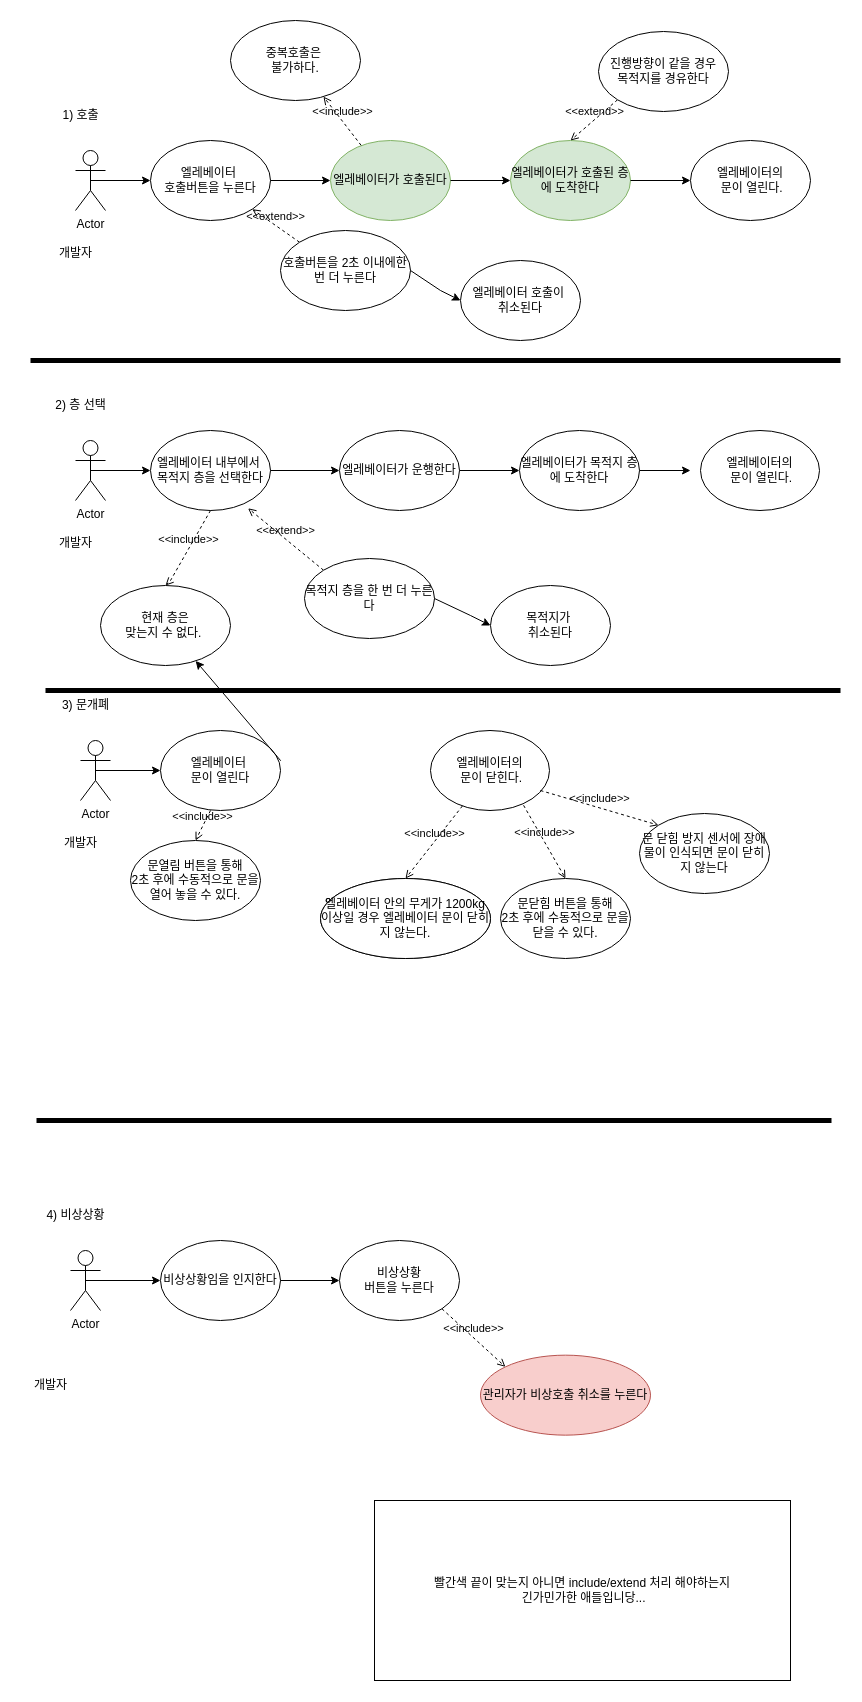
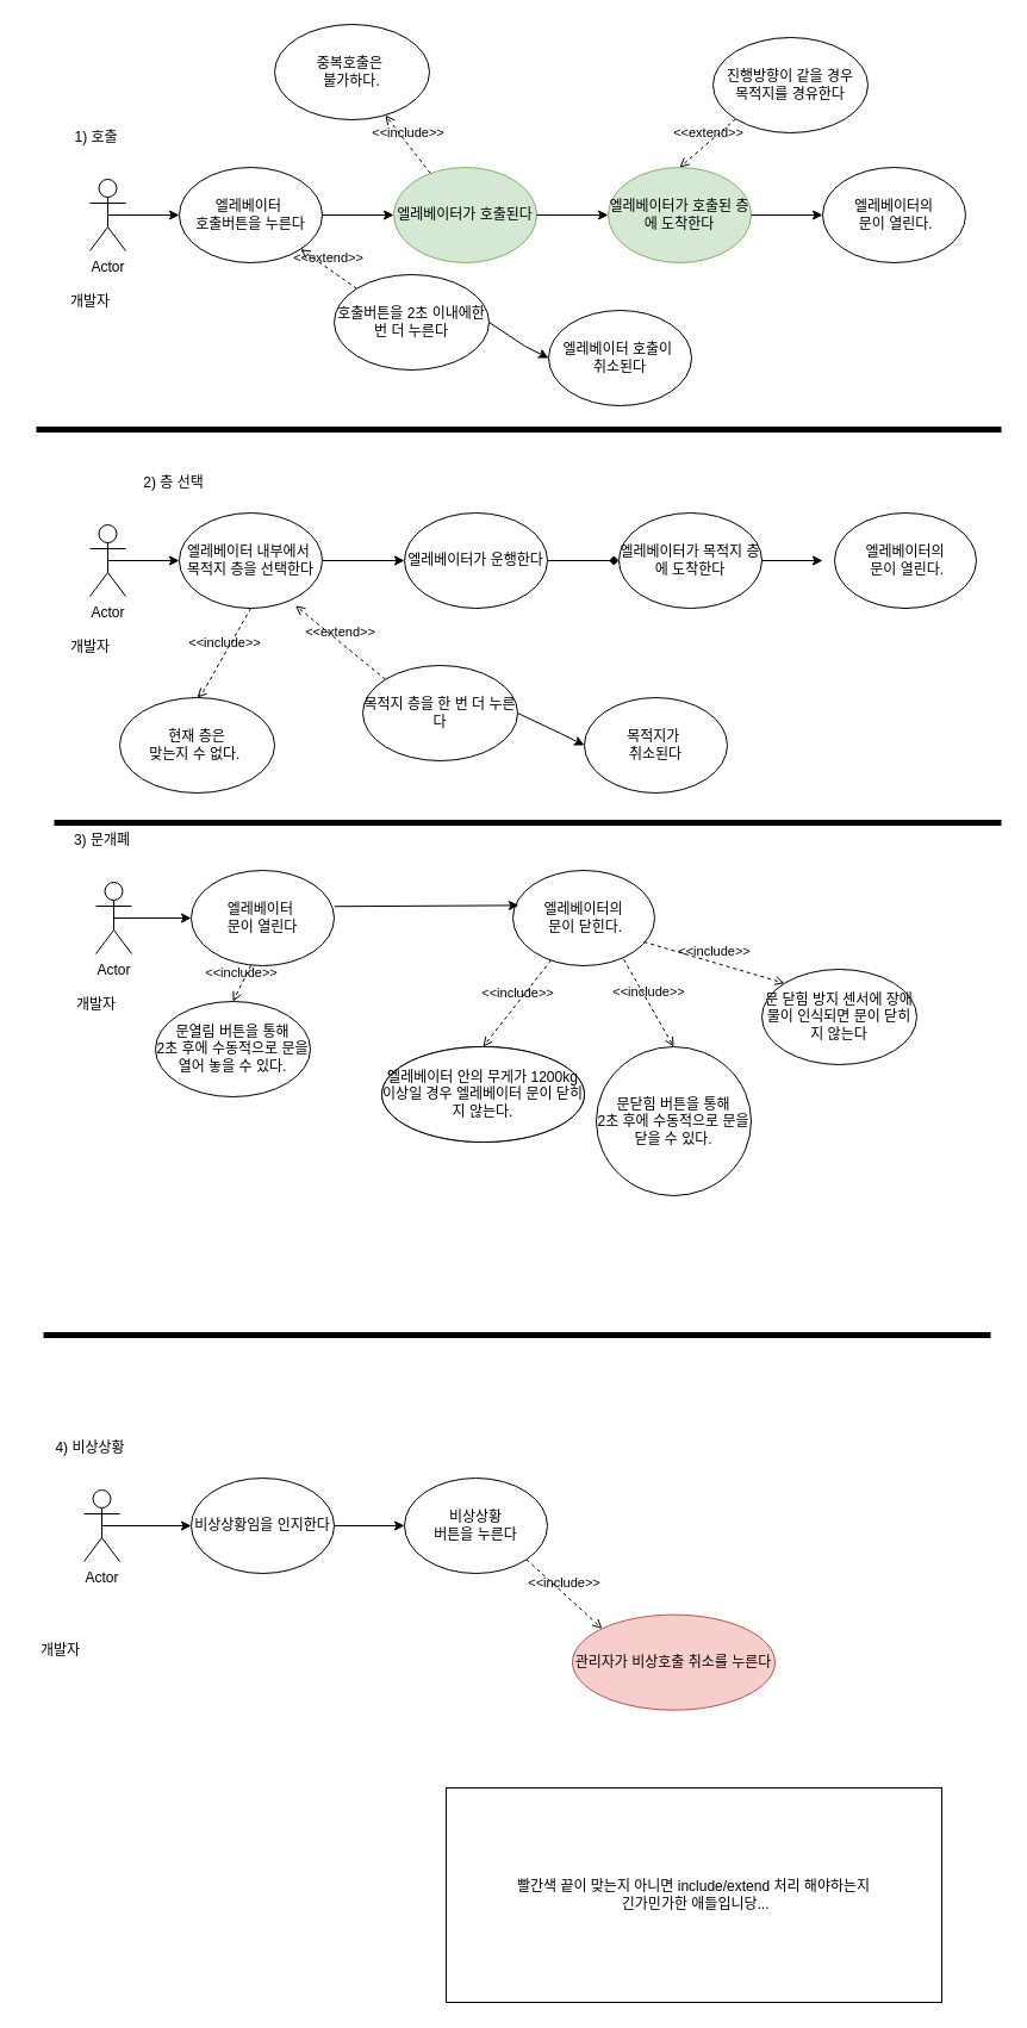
  <mxCell id="0" />
  <mxCell id="1" parent="0" />
  <mxCell id="2" value="Actor" style="shape=umlActor;verticalLabelPosition=bottom;verticalAlign=top;html=1;outlineConnect=0;" parent="1" vertex="1"><mxGeometry x="70" y="1250" width="30" height="60" as="geometry" /></mxCell>
  <mxCell id="3" value="4) 비상상황" style="text;html=1;align=center;verticalAlign=middle;resizable=0;points=[];autosize=1;strokeColor=none;fillColor=none;" parent="1" vertex="1"><mxGeometry x="30" y="1200" width="90" height="30" as="geometry" /></mxCell>
  <mxCell id="4" value="개발자" style="text;html=1;align=center;verticalAlign=middle;resizable=0;points=[];autosize=1;strokeColor=none;fillColor=none;" parent="1" vertex="1"><mxGeometry y="1370" width="60" height="30" as="geometry" x="20" /></mxCell>
  <mxCell id="5" value="Actor" style="shape=umlActor;verticalLabelPosition=bottom;verticalAlign=top;html=1;outlineConnect=0;" parent="1" vertex="1"><mxGeometry x="75" y="150" width="30" height="60" as="geometry" /></mxCell>
  <mxCell id="6" value="1) 호출" style="text;html=1;align=center;verticalAlign=middle;resizable=0;points=[];autosize=1;strokeColor=none;fillColor=none;" parent="1" vertex="1"><mxGeometry x="50" y="100" width="60" height="30" as="geometry" /></mxCell>
  <mxCell id="7" value="개발자" style="text;html=1;align=center;verticalAlign=middle;resizable=0;points=[];autosize=1;strokeColor=none;fillColor=none;" parent="1" vertex="1"><mxGeometry x="45" y="238" width="60" height="30" as="geometry" /></mxCell>
  <mxCell id="8" value="Actor" style="shape=umlActor;verticalLabelPosition=bottom;verticalAlign=top;html=1;outlineConnect=0;" parent="1" vertex="1"><mxGeometry x="75" y="440" width="30" height="60" as="geometry" /></mxCell>
- <mxCell id="9" value="2) 층 선택" style="text;html=1;align=center;verticalAlign=middle;resizable=0;points=[];autosize=1;strokeColor=none;fillColor=none;" parent="1" vertex="1"><mxGeometry x="40" y="390" width="80" height="30" as="geometry" /></mxCell>
+ <mxCell id="9" value="2) 층 선택" style="text;html=1;align=center;verticalAlign=middle;resizable=0;points=[];autosize=1;strokeColor=none;fillColor=none;" parent="1" vertex="1"><mxGeometry x="105" y="390" width="80" height="30" as="geometry" /></mxCell>
  <mxCell id="10" value="개발자" style="text;html=1;align=center;verticalAlign=middle;resizable=0;points=[];autosize=1;strokeColor=none;fillColor=none;" parent="1" vertex="1"><mxGeometry x="45" y="528" width="60" height="30" as="geometry" /></mxCell>
  <mxCell id="11" value="Actor" style="shape=umlActor;verticalLabelPosition=bottom;verticalAlign=top;html=1;outlineConnect=0;" parent="1" vertex="1"><mxGeometry x="80" y="740" width="30" height="60" as="geometry" /></mxCell>
  <mxCell id="12" value="3) 문개폐" style="text;html=1;align=center;verticalAlign=middle;resizable=0;points=[];autosize=1;strokeColor=none;fillColor=none;" parent="1" vertex="1"><mxGeometry x="50" y="690" width="70" height="30" as="geometry" /></mxCell>
  <mxCell id="13" value="개발자" style="text;html=1;align=center;verticalAlign=middle;resizable=0;points=[];autosize=1;strokeColor=none;fillColor=none;" parent="1" vertex="1"><mxGeometry x="50" y="828" width="60" height="30" as="geometry" /></mxCell>
  <mxCell id="14" value="엘레베이터&amp;nbsp;&lt;br&gt;호출버튼을 누른다" style="ellipse;whiteSpace=wrap;html=1;" parent="1" vertex="1"><mxGeometry x="150" y="140" width="120" height="80" as="geometry" /></mxCell>
  <mxCell id="15" value="" style="endArrow=classic;html=1;rounded=0;exitX=0.5;exitY=0.5;exitDx=0;exitDy=0;exitPerimeter=0;entryX=0;entryY=0.5;entryDx=0;entryDy=0;" parent="1" source="5" target="14" edge="1"><mxGeometry width="50" height="50" relative="1" as="geometry"><mxPoint x="410" y="500" as="sourcePoint" /><mxPoint x="460" y="450" as="targetPoint" /></mxGeometry></mxCell>
  <mxCell id="16" value="엘레베이터가 호출된다" style="ellipse;whiteSpace=wrap;html=1;fillColor=#d5e8d4;strokeColor=#82b366;" parent="1" vertex="1"><mxGeometry x="330" y="140" width="120" height="80" as="geometry" /></mxCell>
  <mxCell id="17" value="" style="endArrow=classic;html=1;rounded=0;entryX=0;entryY=0.5;entryDx=0;entryDy=0;exitX=1;exitY=0.5;exitDx=0;exitDy=0;" parent="1" source="14" target="16" edge="1"><mxGeometry width="50" height="50" relative="1" as="geometry"><mxPoint x="270" y="180" as="sourcePoint" /><mxPoint x="640" y="450" as="targetPoint" /></mxGeometry></mxCell>
  <mxCell id="18" value="엘레베이터가 호출된 층에 도착한다" style="ellipse;whiteSpace=wrap;html=1;fillColor=#d5e8d4;strokeColor=#82b366;" parent="1" vertex="1"><mxGeometry x="510" y="140" width="120" height="80" as="geometry" /></mxCell>
  <mxCell id="19" value="" style="endArrow=classic;html=1;rounded=0;entryX=0;entryY=0.5;entryDx=0;entryDy=0;exitX=1;exitY=0.5;exitDx=0;exitDy=0;" parent="1" source="16" target="18" edge="1"><mxGeometry width="50" height="50" relative="1" as="geometry"><mxPoint x="450" y="180" as="sourcePoint" /><mxPoint x="820" y="450" as="targetPoint" /></mxGeometry></mxCell>
  <mxCell id="20" value="엘레베이터의&lt;br&gt;&amp;nbsp;문이 열린다." style="ellipse;whiteSpace=wrap;html=1;" parent="1" vertex="1"><mxGeometry x="690" y="140" width="120" height="80" as="geometry" /></mxCell>
  <mxCell id="21" value="" style="endArrow=classic;html=1;rounded=0;entryX=0;entryY=0.5;entryDx=0;entryDy=0;exitX=1;exitY=0.5;exitDx=0;exitDy=0;" parent="1" source="18" target="20" edge="1"><mxGeometry width="50" height="50" relative="1" as="geometry"><mxPoint x="630" y="180" as="sourcePoint" /><mxPoint x="1000" y="450" as="targetPoint" /></mxGeometry></mxCell>
  <mxCell id="22" value="&amp;lt;&amp;lt;extend&amp;gt;&amp;gt;" style="html=1;verticalAlign=bottom;labelBackgroundColor=none;endArrow=open;endFill=0;dashed=1;rounded=0;exitX=0;exitY=0;exitDx=0;exitDy=0;" parent="1" source="23" target="14" edge="1"><mxGeometry width="160" relative="1" as="geometry"><mxPoint x="360" y="480" as="sourcePoint" /><mxPoint x="200" y="260" as="targetPoint" /></mxGeometry></mxCell>
  <mxCell id="23" value="호출버튼을 2초 이내에한 번 더 누른다" style="ellipse;whiteSpace=wrap;html=1;" parent="1" vertex="1"><mxGeometry x="280" y="230" width="130" height="80" as="geometry" /></mxCell>
  <mxCell id="24" value="엘레베이터 호출이&amp;nbsp;&lt;br&gt;취소된다" style="ellipse;whiteSpace=wrap;html=1;" parent="1" vertex="1"><mxGeometry x="460" y="260" width="120" height="80" as="geometry" /></mxCell>
  <mxCell id="25" value="" style="endArrow=classic;html=1;rounded=0;entryX=0;entryY=0.5;entryDx=0;entryDy=0;exitX=1;exitY=0.5;exitDx=0;exitDy=0;" parent="1" source="23" target="24" edge="1"><mxGeometry width="50" height="50" relative="1" as="geometry"><mxPoint x="410" y="270" as="sourcePoint" /><mxPoint x="770" y="540" as="targetPoint" /><Array as="points"><mxPoint x="440" y="290" /></Array></mxGeometry></mxCell>
  <mxCell id="26" value="엘레베이터 내부에서&amp;nbsp;&lt;br&gt;목적지 층을 선택한다" style="ellipse;whiteSpace=wrap;html=1;" parent="1" vertex="1"><mxGeometry x="150" y="430" width="120" height="80" as="geometry" /></mxCell>
  <mxCell id="27" value="" style="endArrow=classic;html=1;rounded=0;entryX=0;entryY=0.5;entryDx=0;entryDy=0;exitX=0.5;exitY=0.5;exitDx=0;exitDy=0;exitPerimeter=0;" parent="1" source="8" target="26" edge="1"><mxGeometry width="50" height="50" relative="1" as="geometry"><mxPoint x="90" y="470" as="sourcePoint" /><mxPoint x="460" y="740" as="targetPoint" /></mxGeometry></mxCell>
  <mxCell id="28" value="엘레베이터&amp;nbsp;&lt;br&gt;문이 열린다" style="ellipse;whiteSpace=wrap;html=1;" parent="1" vertex="1"><mxGeometry x="160" y="730" width="120" height="80" as="geometry" /></mxCell>
  <mxCell id="29" value="" style="endArrow=classic;html=1;rounded=0;exitX=0.5;exitY=0.5;exitDx=0;exitDy=0;exitPerimeter=0;entryX=0;entryY=0.5;entryDx=0;entryDy=0;" parent="1" source="11" target="28" edge="1"><mxGeometry width="50" height="50" relative="1" as="geometry"><mxPoint x="100" y="770" as="sourcePoint" /><mxPoint x="470" y="1040" as="targetPoint" /></mxGeometry></mxCell>
  <mxCell id="30" value="비상상황임을 인지한다" style="ellipse;whiteSpace=wrap;html=1;container=1;" parent="1" vertex="1"><mxGeometry x="160" y="1240" width="120" height="80" as="geometry"><mxRectangle x="120" y="1210" width="160" height="30" as="alternateBounds" /></mxGeometry></mxCell>
  <mxCell id="31" value="" style="endArrow=classic;html=1;rounded=0;exitX=0.5;exitY=0.5;exitDx=0;exitDy=0;exitPerimeter=0;entryX=0;entryY=0.5;entryDx=0;entryDy=0;" parent="1" source="2" target="30" edge="1"><mxGeometry width="50" height="50" relative="1" as="geometry"><mxPoint x="90" y="1280" as="sourcePoint" /><mxPoint x="460" y="1550" as="targetPoint" /></mxGeometry></mxCell>
  <mxCell id="32" value="&amp;lt;&amp;lt;include&amp;gt;&amp;gt;" style="html=1;verticalAlign=bottom;labelBackgroundColor=none;endArrow=open;endFill=0;dashed=1;rounded=0;exitX=0.5;exitY=1;exitDx=0;exitDy=0;entryX=0.5;entryY=0;entryDx=0;entryDy=0;" parent="1" source="26" target="33" edge="1"><mxGeometry width="160" relative="1" as="geometry"><mxPoint x="360" y="540" as="sourcePoint" /><mxPoint x="280" y="540" as="targetPoint" /><Array as="points"><mxPoint x="170" y="580" /></Array></mxGeometry></mxCell>
  <mxCell id="33" value="현재 층은 &lt;br&gt;맞는지 수 없다.&amp;nbsp;" style="ellipse;whiteSpace=wrap;html=1;" parent="1" vertex="1"><mxGeometry x="100" y="585" width="130" height="80" as="geometry" /></mxCell>
  <mxCell id="34" value="&amp;lt;&amp;lt;extend&amp;gt;&amp;gt;" style="html=1;verticalAlign=bottom;labelBackgroundColor=none;endArrow=open;endFill=0;dashed=1;rounded=0;exitX=0;exitY=0;exitDx=0;exitDy=0;entryX=0.813;entryY=0.972;entryDx=0;entryDy=0;entryPerimeter=0;" parent="1" source="35" target="26" edge="1"><mxGeometry width="160" relative="1" as="geometry"><mxPoint x="588" y="781" as="sourcePoint" /><mxPoint x="480" y="510" as="targetPoint" /></mxGeometry></mxCell>
  <mxCell id="35" value="목적지 층을 한 번 더 누른다" style="ellipse;whiteSpace=wrap;html=1;" parent="1" vertex="1"><mxGeometry x="304" y="558" width="130" height="80" as="geometry" /></mxCell>
  <mxCell id="36" value="목적지가&amp;nbsp;&lt;br&gt;취소된다" style="ellipse;whiteSpace=wrap;html=1;" parent="1" vertex="1"><mxGeometry x="490" y="585" width="120" height="80" as="geometry" /></mxCell>
  <mxCell id="37" value="" style="endArrow=classic;html=1;rounded=0;entryX=0;entryY=0.5;entryDx=0;entryDy=0;exitX=1;exitY=0.5;exitDx=0;exitDy=0;" parent="1" source="35" target="36" edge="1"><mxGeometry width="50" height="50" relative="1" as="geometry"><mxPoint x="440" y="595" as="sourcePoint" /><mxPoint x="800" y="865" as="targetPoint" /><Array as="points"><mxPoint x="470" y="615" /></Array></mxGeometry></mxCell>
  <mxCell id="38" value="엘레베이터가 운행한다" style="ellipse;whiteSpace=wrap;html=1;" parent="1" vertex="1"><mxGeometry x="339" y="430" width="120" height="80" as="geometry" /></mxCell>
  <mxCell id="39" value="" style="endArrow=classic;html=1;rounded=0;entryX=0;entryY=0.5;entryDx=0;entryDy=0;" parent="1" source="26" target="38" edge="1"><mxGeometry width="50" height="50" relative="1" as="geometry"><mxPoint x="279" y="470" as="sourcePoint" /><mxPoint x="649" y="740" as="targetPoint" /></mxGeometry></mxCell>
  <mxCell id="40" value="엘레베이터가 목적지 층에 도착한다" style="ellipse;whiteSpace=wrap;html=1;" parent="1" vertex="1"><mxGeometry x="519" y="430" width="120" height="80" as="geometry" /></mxCell>
- <mxCell id="41" value="" style="endArrow=classic;html=1;rounded=0;entryX=0;entryY=0.5;entryDx=0;entryDy=0;" parent="1" source="38" target="40" edge="1"><mxGeometry width="50" height="50" relative="1" as="geometry"><mxPoint x="460" y="470" as="sourcePoint" /><mxPoint x="829" y="740" as="targetPoint" /></mxGeometry></mxCell>
+ <mxCell id="41" value="" style="endArrow=diamond;html=1;rounded=0;entryX=0;entryY=0.5;entryDx=0;entryDy=0;" parent="1" source="38" target="40" edge="1"><mxGeometry width="50" height="50" relative="1" as="geometry"><mxPoint x="460" y="470" as="sourcePoint" /><mxPoint x="829" y="740" as="targetPoint" /></mxGeometry></mxCell>
  <mxCell id="42" value="엘레베이터의&lt;br&gt;&amp;nbsp;문이 열린다." style="ellipse;whiteSpace=wrap;html=1;" parent="1" vertex="1"><mxGeometry x="700" y="430" width="119" height="80" as="geometry" /></mxCell>
  <mxCell id="43" value="" style="endArrow=classic;html=1;rounded=0;exitX=1;exitY=0.5;exitDx=0;exitDy=0;" parent="1" source="40" edge="1"><mxGeometry width="50" height="50" relative="1" as="geometry"><mxPoint x="639" y="480" as="sourcePoint" /><mxPoint x="690" y="470" as="targetPoint" /></mxGeometry></mxCell>
  <mxCell id="44" value="" style="endArrow=none;html=1;rounded=0;strokeWidth=5;" parent="1" edge="1"><mxGeometry width="50" height="50" relative="1" as="geometry"><mxPoint x="45" y="690" as="sourcePoint" /><mxPoint x="840" y="690" as="targetPoint" /></mxGeometry></mxCell>
  <mxCell id="45" value="" style="endArrow=none;html=1;rounded=0;strokeWidth=5;" parent="1" edge="1"><mxGeometry width="50" height="50" relative="1" as="geometry"><mxPoint x="30" y="360" as="sourcePoint" /><mxPoint x="840" y="360" as="targetPoint" /></mxGeometry></mxCell>
  <mxCell id="46" value="엘레베이터의&lt;br&gt;&amp;nbsp;문이 닫힌다." style="ellipse;whiteSpace=wrap;html=1;" parent="1" vertex="1"><mxGeometry x="430" y="730" width="119" height="80" as="geometry" /></mxCell>
- <mxCell id="47" value="" style="endArrow=classic;html=1;rounded=0;exitX=1.002;exitY=0.378;exitDx=0;exitDy=0;exitPerimeter=0;" parent="1" source="28" target="33" edge="1"><mxGeometry width="50" height="50" relative="1" as="geometry"><mxPoint x="459" y="770" as="sourcePoint" /><mxPoint x="510.5" y="750" as="targetPoint" /></mxGeometry></mxCell>
+ <mxCell id="47" value="" style="endArrow=classic;html=1;rounded=0;exitX=1.002;exitY=0.378;exitDx=0;exitDy=0;exitPerimeter=0;entryX=0.041;entryY=0.367;entryDx=0;entryDy=0;entryPerimeter=0;" parent="1" source="28" target="46" edge="1"><mxGeometry width="50" height="50" relative="1" as="geometry"><mxPoint x="459" y="770" as="sourcePoint" /><mxPoint x="510.5" y="750" as="targetPoint" /></mxGeometry></mxCell>
  <mxCell id="48" value="&amp;lt;&amp;lt;include&amp;gt;&amp;gt;" style="html=1;verticalAlign=bottom;labelBackgroundColor=none;endArrow=open;endFill=0;dashed=1;rounded=0;entryX=0.5;entryY=0;entryDx=0;entryDy=0;" parent="1" source="46" target="49" edge="1"><mxGeometry width="160" relative="1" as="geometry"><mxPoint x="52" y="837" as="sourcePoint" /><mxPoint x="150" y="860" as="targetPoint" /></mxGeometry></mxCell>
  <mxCell id="49" value="엘레베이터 안의 무게가 1200kg 이상일 경우 엘레베이터 문이 닫히지 않는다." style="ellipse;whiteSpace=wrap;html=1;" parent="1" vertex="1"><mxGeometry x="320" y="878" width="170" height="80" as="geometry" /></mxCell>
  <mxCell id="50" value="" style="endArrow=none;html=1;rounded=0;strokeWidth=5;" parent="1" edge="1"><mxGeometry width="50" height="50" relative="1" as="geometry"><mxPoint x="36" y="1120" as="sourcePoint" /><mxPoint x="831" y="1120" as="targetPoint" /></mxGeometry></mxCell>
  <mxCell id="51" value="&amp;lt;&amp;lt;include&amp;gt;&amp;gt;" style="html=1;verticalAlign=bottom;labelBackgroundColor=none;endArrow=open;endFill=0;dashed=1;rounded=0;exitX=0.782;exitY=0.935;exitDx=0;exitDy=0;entryX=0.5;entryY=0;entryDx=0;entryDy=0;exitPerimeter=0;" parent="1" source="46" target="52" edge="1"><mxGeometry width="160" relative="1" as="geometry"><mxPoint x="580" y="840" as="sourcePoint" /><mxPoint x="680" y="850" as="targetPoint" /><Array as="points" /></mxGeometry></mxCell>
- <mxCell id="52" value="문닫힘 버튼을 통해&lt;br&gt;2초 후에 수동적으로 문을 닫을 수 있다." style="ellipse;whiteSpace=wrap;html=1;" parent="1" vertex="1"><mxGeometry x="500" y="878" width="130" height="80" as="geometry" /></mxCell>
+ <mxCell id="52" value="문닫힘 버튼을 통해&lt;br&gt;2초 후에 수동적으로 문을 닫을 수 있다." style="ellipse;whiteSpace=wrap;html=1;" parent="1" vertex="1"><mxGeometry x="500" y="878" width="130" height="125" as="geometry" /></mxCell>
  <mxCell id="53" value="비상상황&lt;br&gt;버튼을 누른다" style="ellipse;whiteSpace=wrap;html=1;container=1;" parent="1" vertex="1"><mxGeometry x="339" y="1240" width="120" height="80" as="geometry"><mxRectangle x="319" y="1200" width="120" height="40" as="alternateBounds" /></mxGeometry></mxCell>
  <mxCell id="54" value="" style="endArrow=classic;html=1;rounded=0;entryX=0;entryY=0.5;entryDx=0;entryDy=0;" parent="1" source="30" target="53" edge="1"><mxGeometry width="50" height="50" relative="1" as="geometry"><mxPoint x="265" y="1280" as="sourcePoint" /><mxPoint x="640" y="1550" as="targetPoint" /></mxGeometry></mxCell>
  <mxCell id="55" value="&amp;lt;&amp;lt;include&amp;gt;&amp;gt;" style="html=1;verticalAlign=bottom;labelBackgroundColor=none;endArrow=open;endFill=0;dashed=1;rounded=0;exitX=0.575;exitY=1.051;exitDx=0;exitDy=0;entryX=0.5;entryY=0;entryDx=0;entryDy=0;exitPerimeter=0;" parent="1" target="56" edge="1"><mxGeometry width="160" relative="1" as="geometry"><mxPoint x="210" y="810" as="sourcePoint" /><mxPoint x="452" y="816" as="targetPoint" /><Array as="points" /></mxGeometry></mxCell>
  <mxCell id="56" value="문열림 버튼을 통해&lt;br&gt;2초 후에 수동적으로 문을 열어 놓을 수 있다." style="ellipse;whiteSpace=wrap;html=1;" parent="1" vertex="1"><mxGeometry x="130" y="840" width="130" height="80" as="geometry" /></mxCell>
  <mxCell id="57" value="&amp;lt;&amp;lt;include&amp;gt;&amp;gt;" style="html=1;verticalAlign=bottom;labelBackgroundColor=none;endArrow=open;endFill=0;dashed=1;rounded=0;entryX=0;entryY=0;entryDx=0;entryDy=0;exitX=1;exitY=1;exitDx=0;exitDy=0;" parent="1" source="53" target="58" edge="1"><mxGeometry width="160" relative="1" as="geometry"><mxPoint x="490" y="1335" as="sourcePoint" /><mxPoint x="310" y="1336.66" as="targetPoint" /></mxGeometry></mxCell>
  <mxCell id="58" value="관리자가 비상호출 취소를 누른다" style="ellipse;whiteSpace=wrap;html=1;fillColor=#f8cecc;strokeColor=#b85450;" parent="1" vertex="1"><mxGeometry x="480" y="1354.66" width="170" height="80" as="geometry" /></mxCell>
  <mxCell id="59" value="빨간색 끝이 맞는지 아니면 include/extend 처리 해야하는지&lt;br&gt;&amp;nbsp;긴가민가한 애들입니당..." style="rounded=0;whiteSpace=wrap;html=1;" parent="1" vertex="1"><mxGeometry x="374" y="1500" width="416" height="180" as="geometry" /></mxCell>
  <mxCell id="60" value="엘레베이터 안의 무게가 1200kg 이상일 경우 엘레베이터 문이 닫히지 않는다." style="ellipse;whiteSpace=wrap;html=1;" vertex="1" parent="1"><mxGeometry x="320" y="878" width="170" height="80" as="geometry" /></mxCell>
  <mxCell id="61" value="&amp;lt;&amp;lt;include&amp;gt;&amp;gt;" style="html=1;verticalAlign=bottom;labelBackgroundColor=none;endArrow=open;endFill=0;dashed=1;rounded=0;exitX=0.924;exitY=0.75;exitDx=0;exitDy=0;entryX=0;entryY=0;entryDx=0;entryDy=0;exitPerimeter=0;" edge="1" parent="1" target="62" source="46"><mxGeometry width="160" relative="1" as="geometry"><mxPoint x="662" y="740" as="sourcePoint" /><mxPoint x="819" y="785" as="targetPoint" /><Array as="points" /></mxGeometry></mxCell>
  <mxCell id="62" value="문 닫힘 방지 센서에 장애물이 인식되면 문이 닫히지 않는다" style="ellipse;whiteSpace=wrap;html=1;" vertex="1" parent="1"><mxGeometry x="639" y="813" width="130" height="80" as="geometry" /></mxCell>
  <mxCell id="63" value="&amp;lt;&amp;lt;extend&amp;gt;&amp;gt;" style="html=1;verticalAlign=bottom;labelBackgroundColor=none;endArrow=open;endFill=0;dashed=1;rounded=0;exitX=0;exitY=1;exitDx=0;exitDy=0;entryX=0.5;entryY=0;entryDx=0;entryDy=0;" edge="1" parent="1" source="64" target="18"><mxGeometry width="160" relative="1" as="geometry"><mxPoint x="678" y="281" as="sourcePoint" /><mxPoint x="570" y="10" as="targetPoint" /></mxGeometry></mxCell>
  <mxCell id="64" value="진행방향이 같을 경우&lt;br&gt;목적지를 경유한다" style="ellipse;whiteSpace=wrap;html=1;" vertex="1" parent="1"><mxGeometry x="598" y="31" width="130" height="80" as="geometry" /></mxCell>
  <mxCell id="65" value="중복호출은&amp;nbsp;&lt;br&gt;불가하다." style="ellipse;whiteSpace=wrap;html=1;" vertex="1" parent="1"><mxGeometry x="230" y="20" width="130" height="80" as="geometry" /></mxCell>
  <mxCell id="66" value="&amp;lt;&amp;lt;include&amp;gt;&amp;gt;" style="html=1;verticalAlign=bottom;labelBackgroundColor=none;endArrow=open;endFill=0;dashed=1;rounded=0;exitX=0.255;exitY=0.06;exitDx=0;exitDy=0;exitPerimeter=0;" edge="1" parent="1" source="16" target="65"><mxGeometry width="160" relative="1" as="geometry"><mxPoint x="220" y="520" as="sourcePoint" /><mxPoint x="175" y="595" as="targetPoint" /><Array as="points" /></mxGeometry></mxCell>
